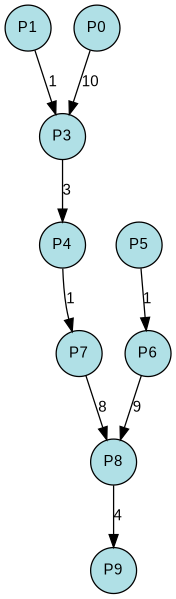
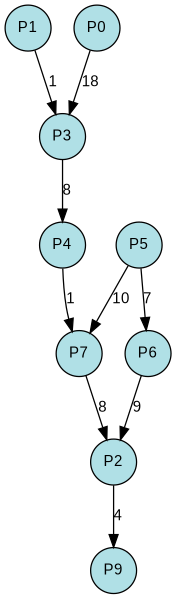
  digraph {
    rankdir=TB
    splines=true
    node [fillcolor=powderblue fixedsize=true fontcolor=black fontname=arial fontsize=12 margin=0 shape=circle style=filled]
    edge [fontcolor=black fontname=arial fontsize=12 margin=0]
    n1 [label=P1 width=0.5]
    n2 [label=P0 width=0.5]
    n3 [label=P3 width=0.5]
    n4 [label=P4 width=0.5]
    n5 [label=P5 width=0.5]
    n6 [label=P6 width=0.5]
    n7 [label=P7 width=0.5]
-   n8 [label=P8 width=0.5]
+   n8 [label=P2 width=0.5]
    n9 [label=P9 width=0.5]
    subgraph sub_1 {
      rank=same
      n1
      n2
    }
    subgraph sub_2 {
      rank=same
      n3
    }
    subgraph sub_3 {
      rank=same
      n4
    }
    subgraph sub_4 {
      rank=same
      n5
    }
    subgraph sub_5 {
      rank=same
      n6
      n7
    }
    subgraph sub_6 {
      rank=same
      n8
    }
    subgraph sub_7 {
      rank=same
      n9
    }
    n1 -> n3 [label=1]
-   n2 -> n3 [label=10]
-   n3 -> n4 [label=3]
+   n2 -> n3 [label=18]
+   n3 -> n4 [label=8]
    n4 -> n7 [label=1]
-   n5 -> n6 [label=1]
+   n5 -> n6 [label=7]
+   n5 -> n7 [label=10]
    n6 -> n8 [label=9]
    n7 -> n8 [label=8]
    n8 -> n9 [label=4]
  }
